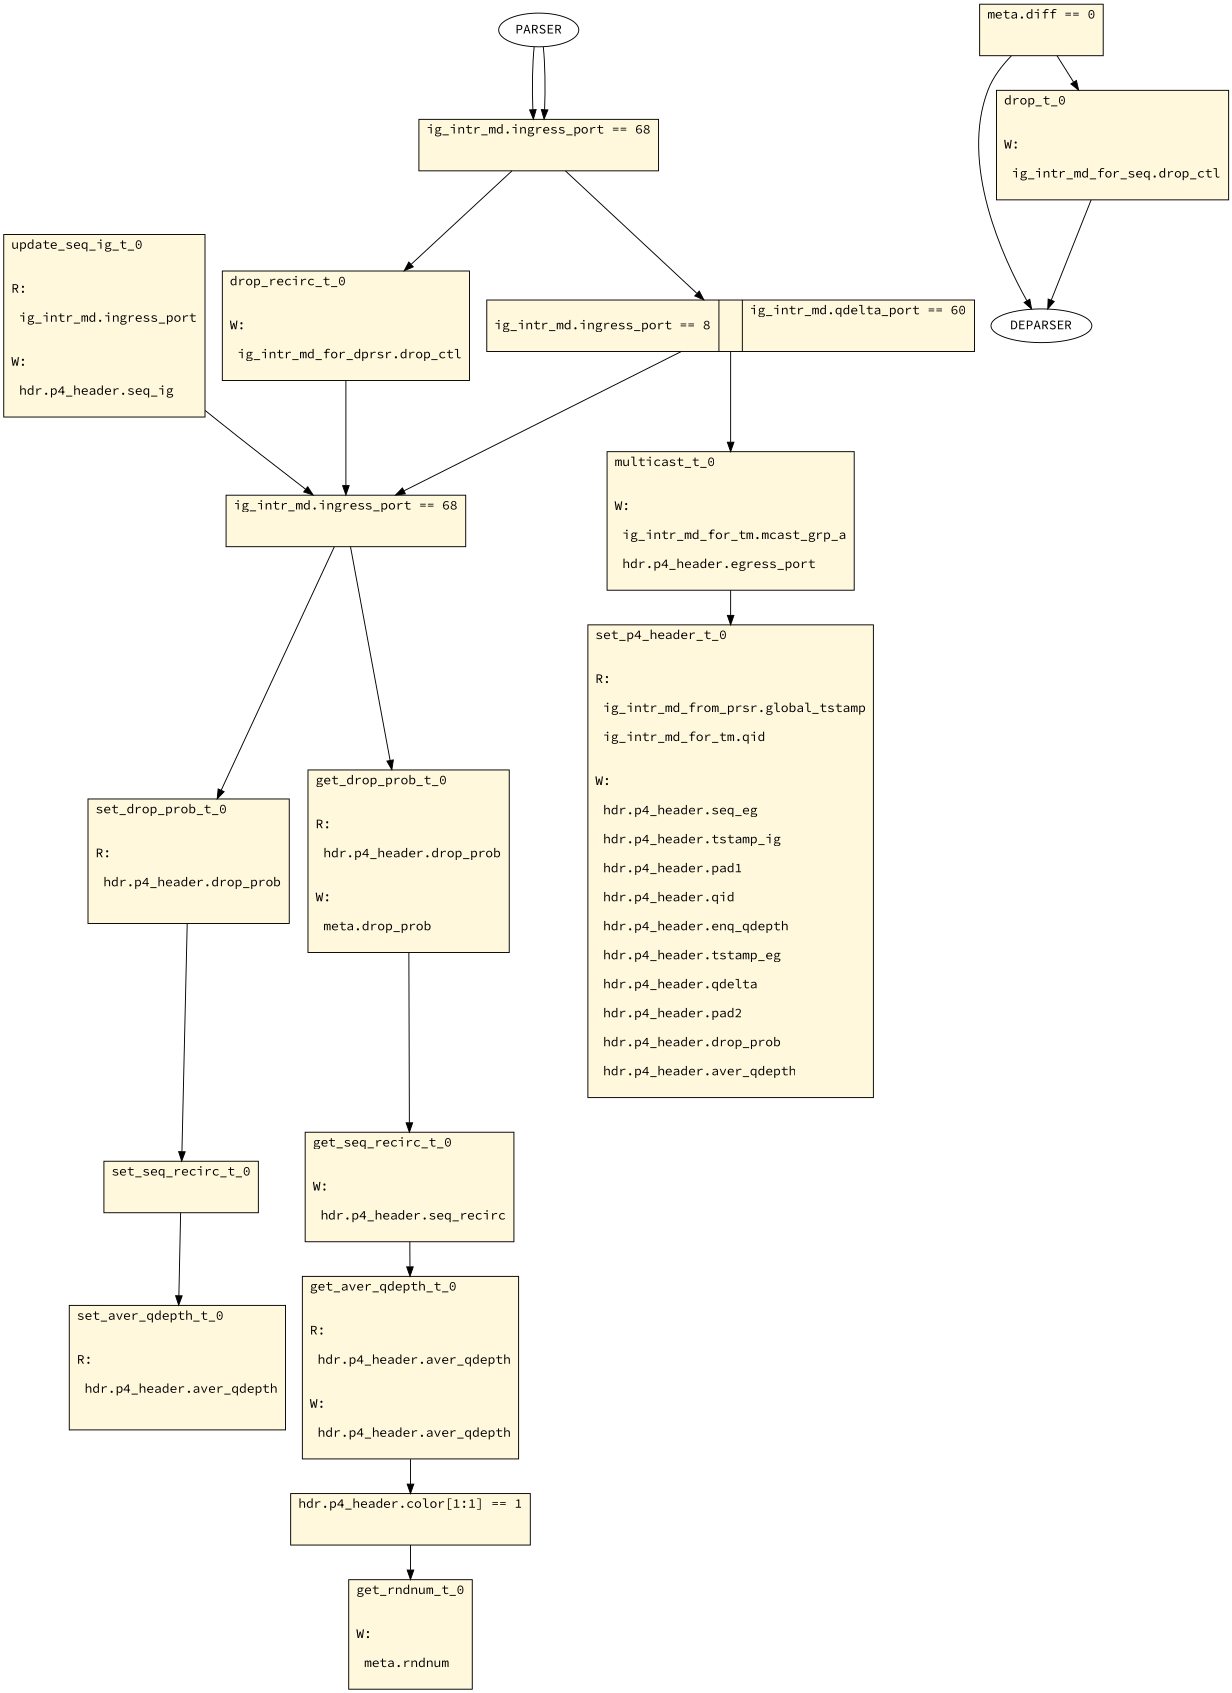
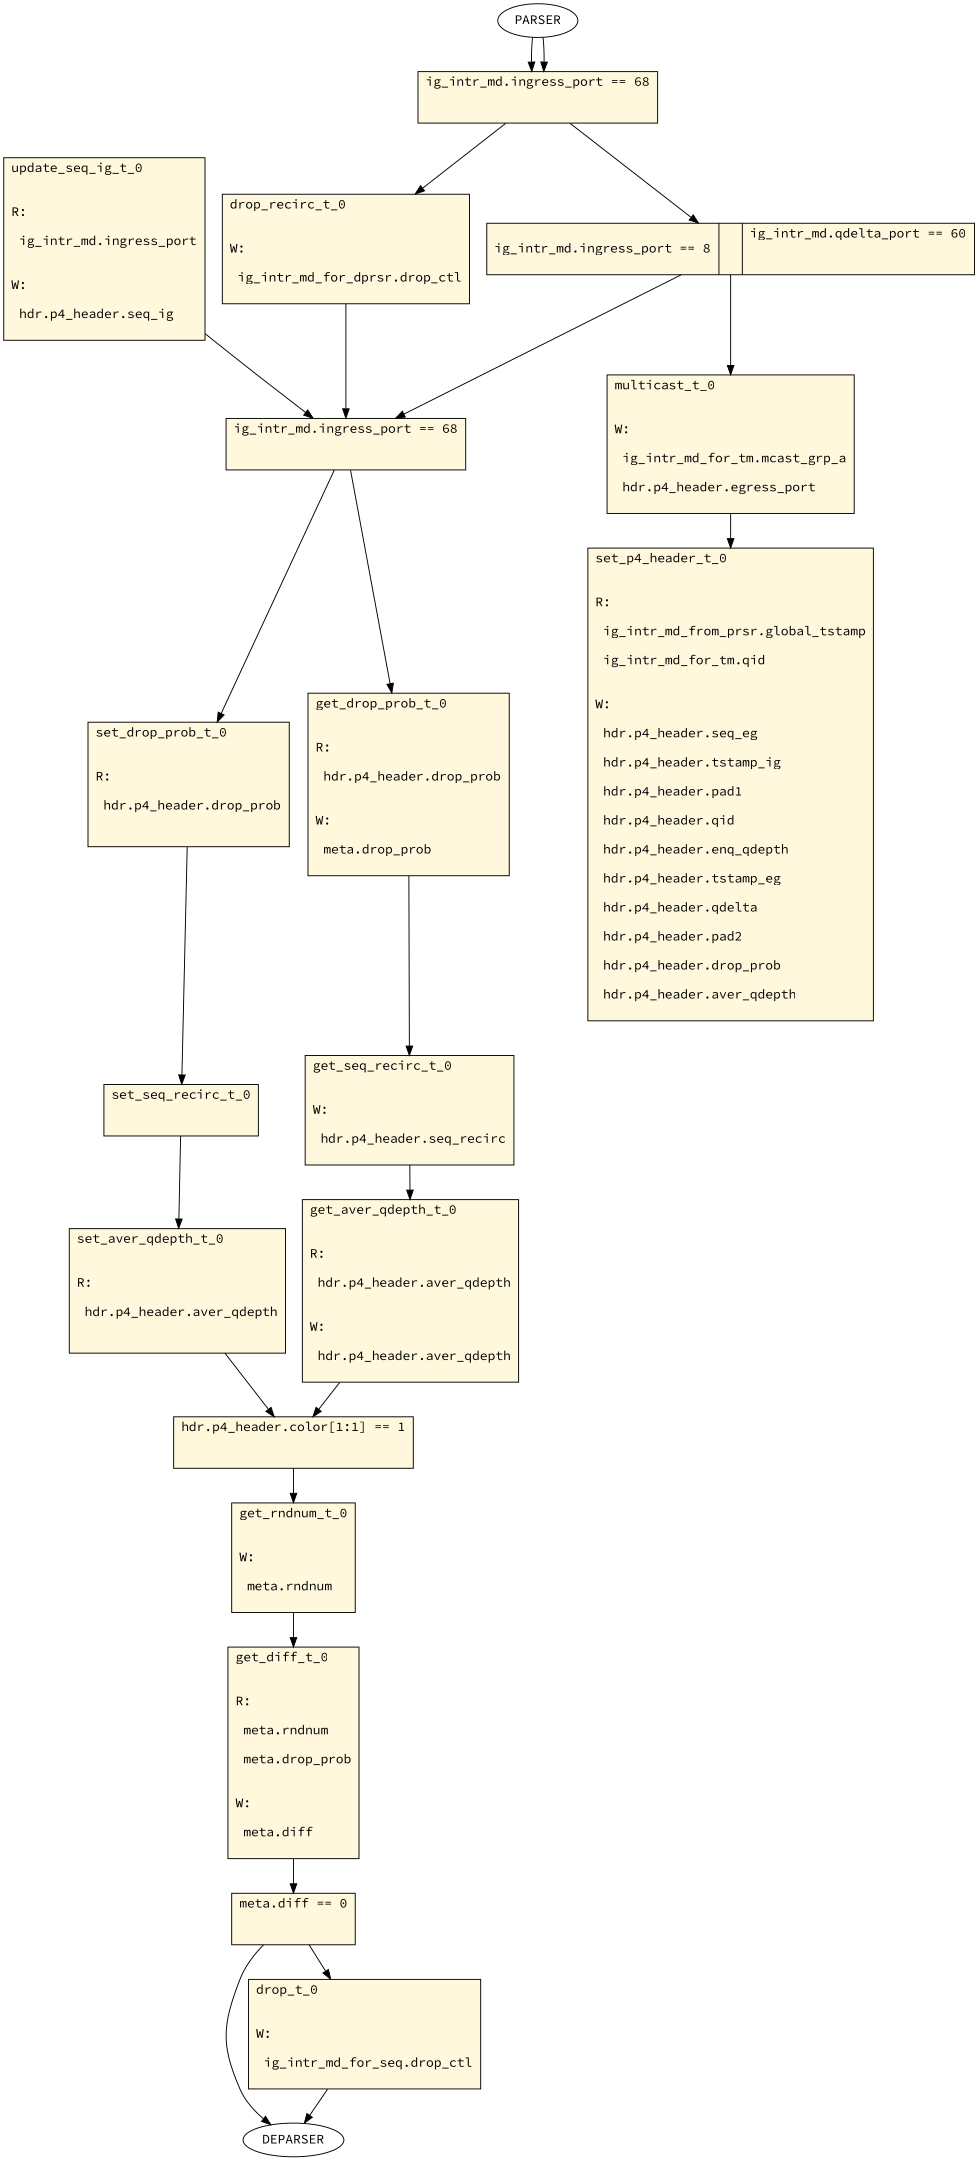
  digraph {
    fontname="Source Code Pro"
    node [fillcolor=cornsilk fontname="Source Code Pro" shape=record style=filled]
    edge [fontname="Source Code Pro"]
    n1 [label="ig_intr_md.ingress_port == 68\l\l\n "]
    n2 [label="drop_recirc_t_0\l\l\nW:\l\n ig_intr_md_for_dprsr.drop_ctl\l\n "]
    n3 [label="ig_intr_md.ingress_port == 8 || ig_intr_md.qdelta_port == 60\l\l\n "]
    n4 [label="ig_intr_md.ingress_port == 68\l\l\n "]
    n5 [label="multicast_t_0\l\l\nW:\l\n ig_intr_md_for_tm.mcast_grp_a\l\n hdr.p4_header.egress_port\l\n "]
    n6 [label="set_drop_prob_t_0\l\l\nR:\l\n hdr.p4_header.drop_prob\l\n\l "]
    n7 [label="get_drop_prob_t_0\l\l\nR:\l\n hdr.p4_header.drop_prob\l\n\lW:\l\n meta.drop_prob\l\n "]
    n8 [label="set_p4_header_t_0\l\l\nR:\l\n ig_intr_md_from_prsr.global_tstamp\l\n ig_intr_md_for_tm.qid\l\n\lW:\l\n hdr.p4_header.seq_eg\l\n hdr.p4_header.tstamp_ig\l\n hdr.p4_header.pad1\l\n hdr.p4_header.qid\l\n hdr.p4_header.enq_qdepth\l\n hdr.p4_header.tstamp_eg\l\n hdr.p4_header.qdelta\l\n hdr.p4_header.pad2\l\n hdr.p4_header.drop_prob\l\n hdr.p4_header.aver_qdepth\l\n "]
    n9 [label="set_seq_recirc_t_0\l\l\n "]
    n10 [label="get_seq_recirc_t_0\l\l\nW:\l\n hdr.p4_header.seq_recirc\l\n "]
    n11 [label="update_seq_ig_t_0\l\l\nR:\l\n ig_intr_md.ingress_port\l\n\lW:\l\n hdr.p4_header.seq_ig\l\n "]
    n12 [label="set_aver_qdepth_t_0\l\l\nR:\l\n hdr.p4_header.aver_qdepth\l\n\l "]
    n13 [label="get_aver_qdepth_t_0\l\l\nR:\l\n hdr.p4_header.aver_qdepth\l\n\lW:\l\n hdr.p4_header.aver_qdepth\l\n "]
    n14 [label="hdr.p4_header.color[1:1] == 1\l\l\n "]
    n15 [label="get_rndnum_t_0\l\l\nW:\l\n meta.rndnum\l\n "]
+   n16 [label="get_diff_t_0\l\l\nR:\l\n meta.rndnum\l\n meta.drop_prob\l\n\lW:\l\n meta.diff\l\n "]
    DEPARSER [fillcolor="" shape="" style=""]
    n18 [label="meta.diff == 0\l\l\n "]
    n19 [label="drop_t_0\l\l\nW:\l\n ig_intr_md_for_seq.drop_ctl\l\n "]
    PARSER [fillcolor="" shape="" style=""]
    n1 -> n2
    n1 -> n3
    n2 -> n4
    n3 -> n4
    n3 -> n5
    n4 -> n6
    n4 -> n7
    n5 -> n8
    n6 -> n9
    n7 -> n10
    n9 -> n12
    n10 -> n13
    n11 -> n4
+   n12 -> n14
    n13 -> n14
    n14 -> n15
+   n15 -> n16
+   n16 -> n18
    n18 -> DEPARSER
    n18 -> n19
    n19 -> DEPARSER
    PARSER -> n1
    PARSER -> n1
  }
